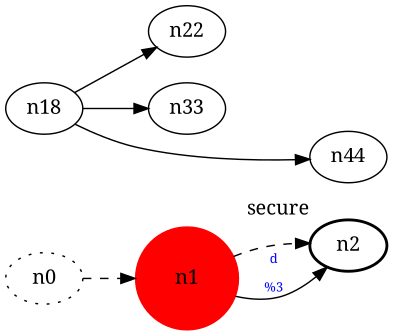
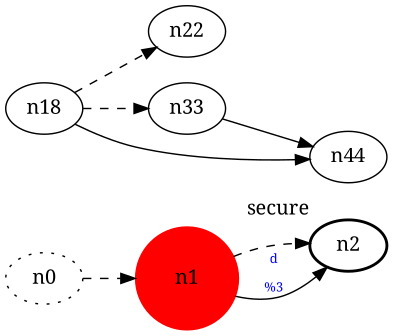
  digraph {
    fontcolor=blue
    fontname="Noto Serif"
    rankdir=LR
    node [fontname="Noto Serif"]
    edge [fontname="Noto Serif"]
    n0 [fillcolor="#123456" style=dotted]
    n1 [color=red height=1 style=filled width=1]
    n2 [style=bold xlabel=secure]
    n11 [label=n18]
    n22
    n33
    n44
    n0 -> n1 [style=dashed]
    n1 -> n2 [style=dashed]
    n1 -> n2 [fontcolor=blue fontsize=9 label="d\n\l\G"]
-   n11 -> n22
-   n11 -> n33
+   n11 -> n22 [style=dashed]
+   n11 -> n33 [style=dashed]
    n11 -> n44
+   n33 -> n44
  }
